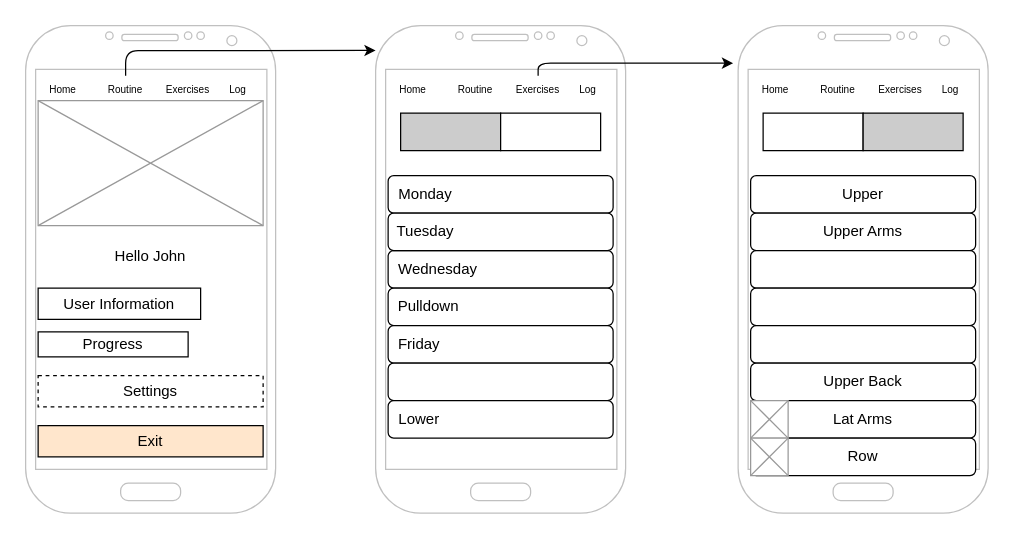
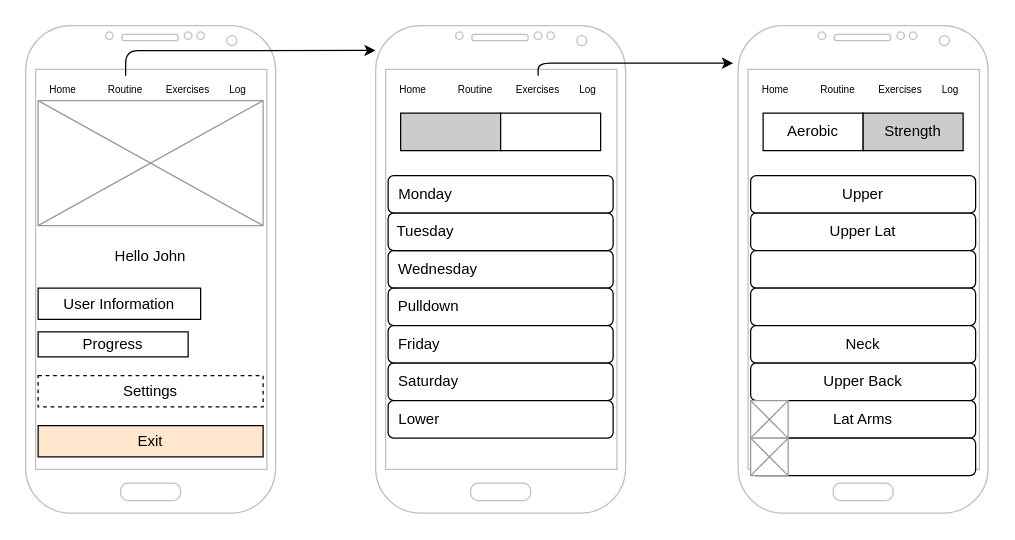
  <mxCell id="0" />
  <mxCell id="1" parent="0" />
  <mxCell id="2" value="" style="rounded=1;whiteSpace=wrap;html=1;" parent="1" vertex="1"><mxGeometry x="310" y="200" width="180" height="30" as="geometry" /></mxCell>
  <mxCell id="3" value="Wednesday" style="text;html=1;strokeColor=none;fillColor=none;align=center;verticalAlign=middle;whiteSpace=wrap;rounded=0;" parent="1" vertex="1"><mxGeometry x="310" y="205" width="80" height="20" as="geometry" /></mxCell>
  <mxCell id="4" value="" style="verticalLabelPosition=bottom;verticalAlign=top;html=1;shadow=0;dashed=0;strokeWidth=1;shape=mxgraph.android.phone2;strokeColor=#c0c0c0;" parent="1" vertex="1"><mxGeometry x="20" y="20" width="200" height="390" as="geometry" /></mxCell>
  <mxCell id="5" value="" style="verticalLabelPosition=bottom;verticalAlign=top;html=1;shadow=0;dashed=0;strokeWidth=1;shape=mxgraph.android.phone2;strokeColor=#c0c0c0;" parent="1" vertex="1"><mxGeometry x="300" y="20" width="200" height="390" as="geometry" /></mxCell>
  <mxCell id="6" value="" style="verticalLabelPosition=bottom;verticalAlign=top;html=1;shadow=0;dashed=0;strokeWidth=1;shape=mxgraph.android.phone2;strokeColor=#c0c0c0;" parent="1" vertex="1"><mxGeometry x="590" y="20" width="200" height="390" as="geometry" /></mxCell>
  <mxCell id="7" value="" style="rounded=0;whiteSpace=wrap;html=1;" parent="1" vertex="1"><mxGeometry x="610" y="90" width="80" height="30" as="geometry" /></mxCell>
  <mxCell id="8" value="" style="rounded=0;whiteSpace=wrap;html=1;fillColor=#CCCCCC;" parent="1" vertex="1"><mxGeometry x="690" y="90" width="80" height="30" as="geometry" /></mxCell>
+ <mxCell id="9" value="Aerobic" style="text;html=1;strokeColor=none;fillColor=none;align=center;verticalAlign=middle;whiteSpace=wrap;rounded=0;" parent="1" vertex="1"><mxGeometry x="620" y="95" width="60" height="20" as="geometry" /></mxCell>
+ <mxCell id="10" value="Strength" style="text;html=1;strokeColor=none;fillColor=none;align=center;verticalAlign=middle;whiteSpace=wrap;rounded=0;" parent="1" vertex="1"><mxGeometry x="700" y="95" width="60" height="20" as="geometry" /></mxCell>
  <mxCell id="11" value="" style="rounded=1;whiteSpace=wrap;html=1;" parent="1" vertex="1"><mxGeometry x="600" y="140" width="180" height="30" as="geometry" /></mxCell>
  <mxCell id="12" value="" style="rounded=1;whiteSpace=wrap;html=1;" parent="1" vertex="1"><mxGeometry x="600" y="170" width="180" height="30" as="geometry" /></mxCell>
  <mxCell id="13" value="" style="rounded=1;whiteSpace=wrap;html=1;" parent="1" vertex="1"><mxGeometry x="600" y="200" width="180" height="30" as="geometry" /></mxCell>
  <mxCell id="14" value="" style="rounded=1;whiteSpace=wrap;html=1;" parent="1" vertex="1"><mxGeometry x="600" y="230" width="180" height="30" as="geometry" /></mxCell>
  <mxCell id="15" value="" style="rounded=1;whiteSpace=wrap;html=1;" parent="1" vertex="1"><mxGeometry x="600" y="260" width="180" height="30" as="geometry" /></mxCell>
  <mxCell id="16" value="Upper Back" style="rounded=1;whiteSpace=wrap;html=1;fillColor=#ffffff;" parent="1" vertex="1"><mxGeometry x="600" y="290" width="180" height="30" as="geometry" /></mxCell>
  <mxCell id="17" value="" style="rounded=1;whiteSpace=wrap;html=1;" parent="1" vertex="1"><mxGeometry x="600" y="320" width="180" height="30" as="geometry" /></mxCell>
  <mxCell id="18" value="" style="rounded=1;whiteSpace=wrap;html=1;" parent="1" vertex="1"><mxGeometry x="600" y="350" width="180" height="30" as="geometry" /></mxCell>
  <mxCell id="19" value="Upper" style="text;html=1;strokeColor=none;fillColor=none;align=center;verticalAlign=middle;whiteSpace=wrap;rounded=0;" parent="1" vertex="1"><mxGeometry x="670" y="145" width="40" height="20" as="geometry" /></mxCell>
- <mxCell id="20" value="Upper Arms" style="text;html=1;strokeColor=none;fillColor=none;align=center;verticalAlign=middle;whiteSpace=wrap;rounded=0;" parent="1" vertex="1"><mxGeometry x="650" y="175" width="80" height="20" as="geometry" /></mxCell>
+ <mxCell id="20" value="Upper Lat" style="text;html=1;strokeColor=none;fillColor=none;align=center;verticalAlign=middle;whiteSpace=wrap;rounded=0;" parent="1" vertex="1"><mxGeometry x="650" y="175" width="80" height="20" as="geometry" /></mxCell>
+ <mxCell id="21" value="Neck" style="text;html=1;strokeColor=none;fillColor=none;align=center;verticalAlign=middle;whiteSpace=wrap;rounded=0;" parent="1" vertex="1"><mxGeometry x="650" y="265" width="80" height="20" as="geometry" /></mxCell>
  <mxCell id="22" value="&lt;font style=&quot;font-size: 8px&quot;&gt;Home&lt;/font&gt;" style="text;html=1;strokeColor=none;fillColor=none;align=center;verticalAlign=middle;whiteSpace=wrap;rounded=0;" parent="1" vertex="1"><mxGeometry x="30" y="60" width="40" height="20" as="geometry" /></mxCell>
  <mxCell id="23" value="&lt;font style=&quot;font-size: 8px&quot;&gt;Routine&lt;/font&gt;" style="text;html=1;strokeColor=none;fillColor=none;align=center;verticalAlign=middle;whiteSpace=wrap;rounded=0;" parent="1" vertex="1"><mxGeometry x="80" y="60" width="40" height="20" as="geometry" /></mxCell>
  <mxCell id="24" value="&lt;font style=&quot;font-size: 8px&quot;&gt;Exercises&lt;/font&gt;" style="text;html=1;strokeColor=none;fillColor=none;align=center;verticalAlign=middle;whiteSpace=wrap;rounded=0;" parent="1" vertex="1"><mxGeometry x="130" y="60" width="40" height="20" as="geometry" /></mxCell>
  <mxCell id="25" value="&lt;font style=&quot;font-size: 8px&quot;&gt;Log&lt;/font&gt;" style="text;html=1;strokeColor=none;fillColor=none;align=center;verticalAlign=middle;whiteSpace=wrap;rounded=0;" parent="1" vertex="1"><mxGeometry x="170" y="60" width="40" height="20" as="geometry" /></mxCell>
  <mxCell id="26" value="&lt;font style=&quot;font-size: 8px&quot;&gt;Home&lt;/font&gt;" style="text;html=1;strokeColor=none;fillColor=none;align=center;verticalAlign=middle;whiteSpace=wrap;rounded=0;" parent="1" vertex="1"><mxGeometry x="310" y="60" width="40" height="20" as="geometry" /></mxCell>
  <mxCell id="27" value="&lt;font style=&quot;font-size: 8px&quot;&gt;Routine&lt;/font&gt;" style="text;html=1;strokeColor=none;fillColor=none;align=center;verticalAlign=middle;whiteSpace=wrap;rounded=0;" parent="1" vertex="1"><mxGeometry x="360" y="60" width="40" height="20" as="geometry" /></mxCell>
  <mxCell id="28" value="&lt;font style=&quot;font-size: 8px&quot;&gt;Exercises&lt;/font&gt;" style="text;html=1;strokeColor=none;fillColor=none;align=center;verticalAlign=middle;whiteSpace=wrap;rounded=0;" parent="1" vertex="1"><mxGeometry x="410" y="60" width="40" height="20" as="geometry" /></mxCell>
  <mxCell id="29" value="&lt;font style=&quot;font-size: 8px&quot;&gt;Log&lt;/font&gt;" style="text;html=1;strokeColor=none;fillColor=none;align=center;verticalAlign=middle;whiteSpace=wrap;rounded=0;" parent="1" vertex="1"><mxGeometry x="450" y="60" width="40" height="20" as="geometry" /></mxCell>
  <mxCell id="30" value="&lt;font style=&quot;font-size: 8px&quot;&gt;Home&lt;/font&gt;" style="text;html=1;strokeColor=none;fillColor=none;align=center;verticalAlign=middle;whiteSpace=wrap;rounded=0;" parent="1" vertex="1"><mxGeometry x="600" y="60" width="40" height="20" as="geometry" /></mxCell>
  <mxCell id="31" value="&lt;font style=&quot;font-size: 8px&quot;&gt;Routine&lt;/font&gt;" style="text;html=1;strokeColor=none;fillColor=none;align=center;verticalAlign=middle;whiteSpace=wrap;rounded=0;" parent="1" vertex="1"><mxGeometry x="650" y="60" width="40" height="20" as="geometry" /></mxCell>
  <mxCell id="32" value="&lt;font style=&quot;font-size: 8px&quot;&gt;Exercises&lt;/font&gt;" style="text;html=1;strokeColor=none;fillColor=none;align=center;verticalAlign=middle;whiteSpace=wrap;rounded=0;" parent="1" vertex="1"><mxGeometry x="700" y="60" width="40" height="20" as="geometry" /></mxCell>
  <mxCell id="33" value="&lt;font style=&quot;font-size: 8px&quot;&gt;Log&lt;/font&gt;" style="text;html=1;strokeColor=none;fillColor=none;align=center;verticalAlign=middle;whiteSpace=wrap;rounded=0;" parent="1" vertex="1"><mxGeometry x="740" y="60" width="40" height="20" as="geometry" /></mxCell>
  <mxCell id="34" value="Lat Arms" style="text;html=1;strokeColor=none;fillColor=none;align=center;verticalAlign=middle;whiteSpace=wrap;rounded=0;" parent="1" vertex="1"><mxGeometry x="650" y="325" width="80" height="20" as="geometry" /></mxCell>
- <mxCell id="35" value="Row" style="text;html=1;strokeColor=none;fillColor=none;align=center;verticalAlign=middle;whiteSpace=wrap;rounded=0;" parent="1" vertex="1"><mxGeometry x="670" y="355" width="40" height="20" as="geometry" /></mxCell>
  <mxCell id="36" value="" style="verticalLabelPosition=bottom;shadow=0;dashed=0;align=center;html=1;verticalAlign=top;strokeWidth=1;shape=mxgraph.mockup.graphics.simpleIcon;strokeColor=#999999;fillColor=#ffffff;" parent="1" vertex="1"><mxGeometry x="600" y="320" width="30" height="30" as="geometry" /></mxCell>
  <mxCell id="37" value="" style="verticalLabelPosition=bottom;shadow=0;dashed=0;align=center;html=1;verticalAlign=top;strokeWidth=1;shape=mxgraph.mockup.graphics.simpleIcon;strokeColor=#999999;fillColor=#ffffff;" parent="1" vertex="1"><mxGeometry x="600" y="350" width="30" height="30" as="geometry" /></mxCell>
  <mxCell id="38" value="" style="rounded=0;whiteSpace=wrap;html=1;fillColor=#CCCCCC;" parent="1" vertex="1"><mxGeometry x="320" y="90" width="80" height="30" as="geometry" /></mxCell>
  <mxCell id="39" value="" style="rounded=0;whiteSpace=wrap;html=1;fillColor=#FFFFFF;" parent="1" vertex="1"><mxGeometry x="400" y="90" width="80" height="30" as="geometry" /></mxCell>
  <mxCell id="40" value="" style="rounded=1;whiteSpace=wrap;html=1;" parent="1" vertex="1"><mxGeometry x="310" y="140" width="180" height="30" as="geometry" /></mxCell>
  <mxCell id="41" value="" style="rounded=1;whiteSpace=wrap;html=1;" parent="1" vertex="1"><mxGeometry x="310" y="170" width="180" height="30" as="geometry" /></mxCell>
  <mxCell id="42" value="" style="rounded=1;whiteSpace=wrap;html=1;" parent="1" vertex="1"><mxGeometry x="310" y="230" width="180" height="30" as="geometry" /></mxCell>
  <mxCell id="43" value="" style="rounded=1;whiteSpace=wrap;html=1;" parent="1" vertex="1"><mxGeometry x="310" y="260" width="180" height="30" as="geometry" /></mxCell>
  <mxCell id="44" value="Monday" style="text;html=1;strokeColor=none;fillColor=none;align=center;verticalAlign=middle;whiteSpace=wrap;rounded=0;" parent="1" vertex="1"><mxGeometry x="305" y="145" width="70" height="20" as="geometry" /></mxCell>
  <mxCell id="45" value="Tuesday" style="text;html=1;strokeColor=none;fillColor=none;align=center;verticalAlign=middle;whiteSpace=wrap;rounded=0;" parent="1" vertex="1"><mxGeometry x="300" y="175" width="80" height="20" as="geometry" /></mxCell>
  <mxCell id="46" value="Pulldown" style="text;html=1;strokeColor=none;fillColor=none;align=center;verticalAlign=middle;whiteSpace=wrap;rounded=0;" parent="1" vertex="1"><mxGeometry x="310" y="235" width="65" height="20" as="geometry" /></mxCell>
  <mxCell id="47" value="Friday" style="text;html=1;strokeColor=none;fillColor=none;align=center;verticalAlign=middle;whiteSpace=wrap;rounded=0;" parent="1" vertex="1"><mxGeometry x="295" y="265" width="80" height="20" as="geometry" /></mxCell>
  <mxCell id="48" value="" style="rounded=1;whiteSpace=wrap;html=1;" parent="1" vertex="1"><mxGeometry x="310" y="290" width="180" height="30" as="geometry" /></mxCell>
  <mxCell id="49" value="" style="rounded=1;whiteSpace=wrap;html=1;" parent="1" vertex="1"><mxGeometry x="310" y="320" width="180" height="30" as="geometry" /></mxCell>
+ <mxCell id="50" value="Saturday" style="text;html=1;strokeColor=none;fillColor=none;align=center;verticalAlign=middle;whiteSpace=wrap;rounded=0;" parent="1" vertex="1"><mxGeometry x="310" y="295" width="65" height="20" as="geometry" /></mxCell>
  <mxCell id="51" value="Lower" style="text;html=1;strokeColor=none;fillColor=none;align=center;verticalAlign=middle;whiteSpace=wrap;rounded=0;" parent="1" vertex="1"><mxGeometry x="295" y="325" width="80" height="20" as="geometry" /></mxCell>
  <mxCell id="52" value="" style="verticalLabelPosition=bottom;shadow=0;dashed=0;align=center;html=1;verticalAlign=top;strokeWidth=1;shape=mxgraph.mockup.graphics.simpleIcon;strokeColor=#999999;fillColor=#FFFFFF;" parent="1" vertex="1"><mxGeometry x="30" y="80" width="180" height="100" as="geometry" /></mxCell>
  <mxCell id="53" value="Hello John" style="text;html=1;strokeColor=none;fillColor=none;align=center;verticalAlign=middle;whiteSpace=wrap;rounded=0;" parent="1" vertex="1"><mxGeometry x="30" y="195" width="180" height="20" as="geometry" /></mxCell>
  <mxCell id="54" value="User Information" style="rounded=0;whiteSpace=wrap;html=1;fillColor=#FFFFFF;" parent="1" vertex="1"><mxGeometry x="30" y="230" width="130" height="25" as="geometry" /></mxCell>
  <mxCell id="55" value="Progress" style="rounded=0;whiteSpace=wrap;html=1;fillColor=#FFFFFF;" parent="1" vertex="1"><mxGeometry x="30" y="265" width="120" height="20" as="geometry" /></mxCell>
  <mxCell id="56" value="Settings" style="rounded=0;whiteSpace=wrap;html=1;fillColor=#FFFFFF;dashed=1;" parent="1" vertex="1"><mxGeometry x="30" y="300" width="180" height="25" as="geometry" /></mxCell>
  <mxCell id="57" value="Exit" style="rounded=0;whiteSpace=wrap;html=1;fillColor=#ffe6cc;" parent="1" vertex="1"><mxGeometry x="30" y="340" width="180" height="25" as="geometry" /></mxCell>
  <mxCell id="58" value="" style="endArrow=classic;html=1;exitX=0.5;exitY=0;exitDx=0;exitDy=0;entryX=0;entryY=0.051;entryDx=0;entryDy=0;entryPerimeter=0;" edge="1" parent="1" source="23" target="5"><mxGeometry width="50" height="50" relative="1" as="geometry"><mxPoint x="380" y="240" as="sourcePoint" /><mxPoint x="430" y="190" as="targetPoint" /><Array as="points"><mxPoint x="100" y="40" /></Array></mxGeometry></mxCell>
  <mxCell id="59" value="" style="endArrow=classic;html=1;exitX=0.5;exitY=0;exitDx=0;exitDy=0;" edge="1" parent="1" source="28"><mxGeometry width="50" height="50" relative="1" as="geometry"><mxPoint x="380" y="240" as="sourcePoint" /><mxPoint x="586" y="50" as="targetPoint" /><Array as="points"><mxPoint x="430" y="50" /></Array></mxGeometry></mxCell>
